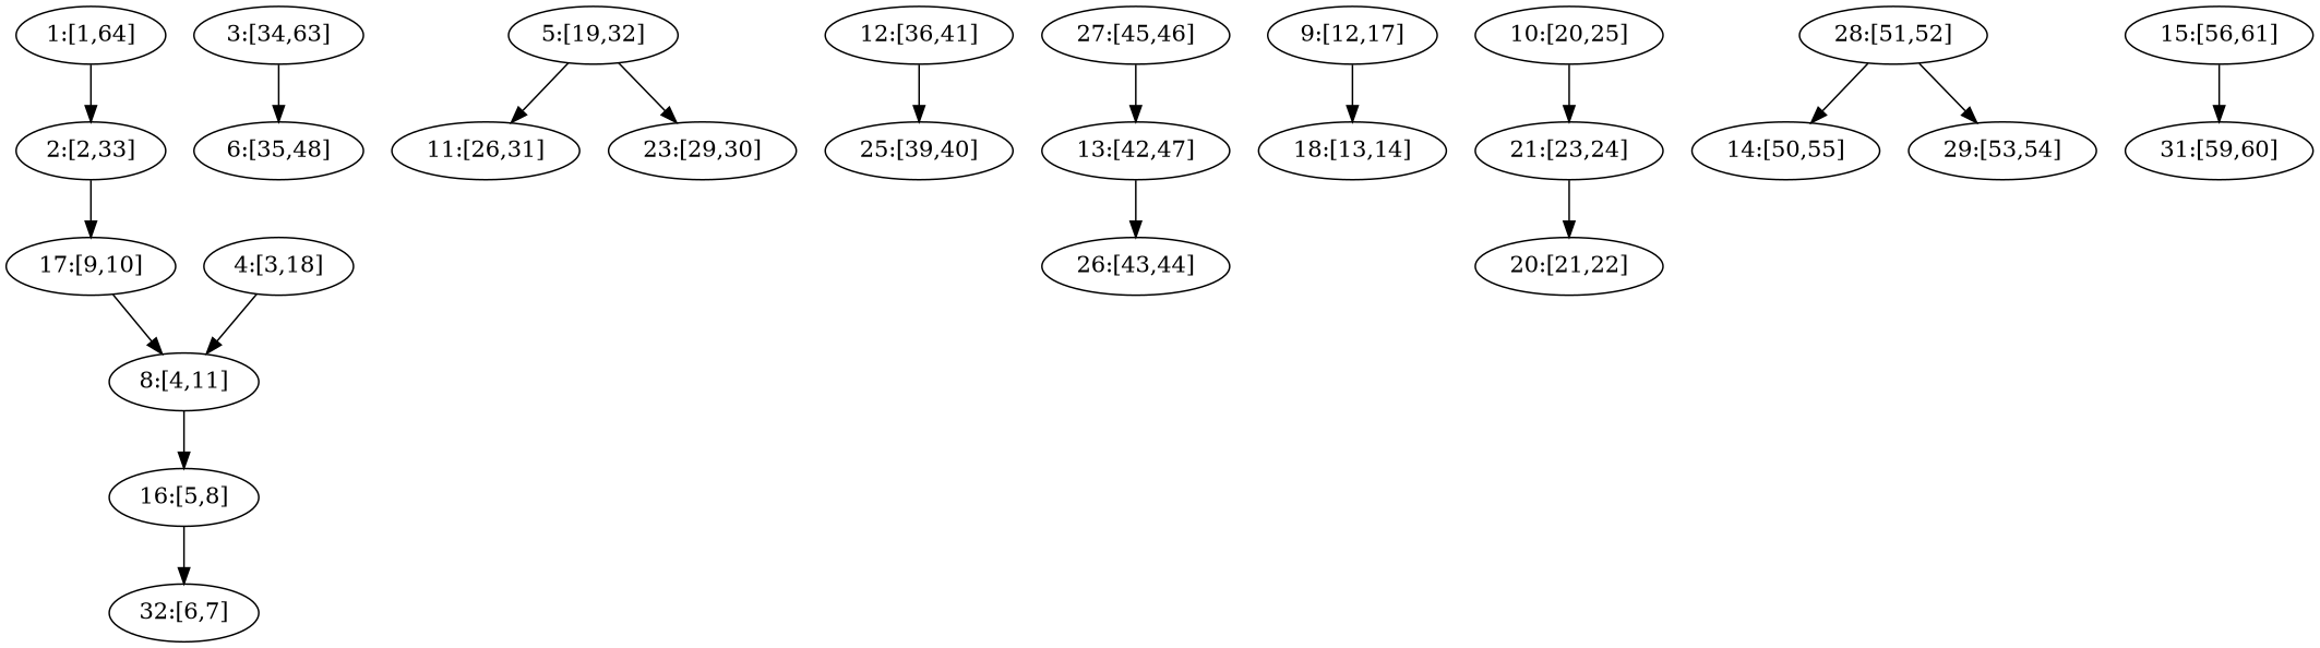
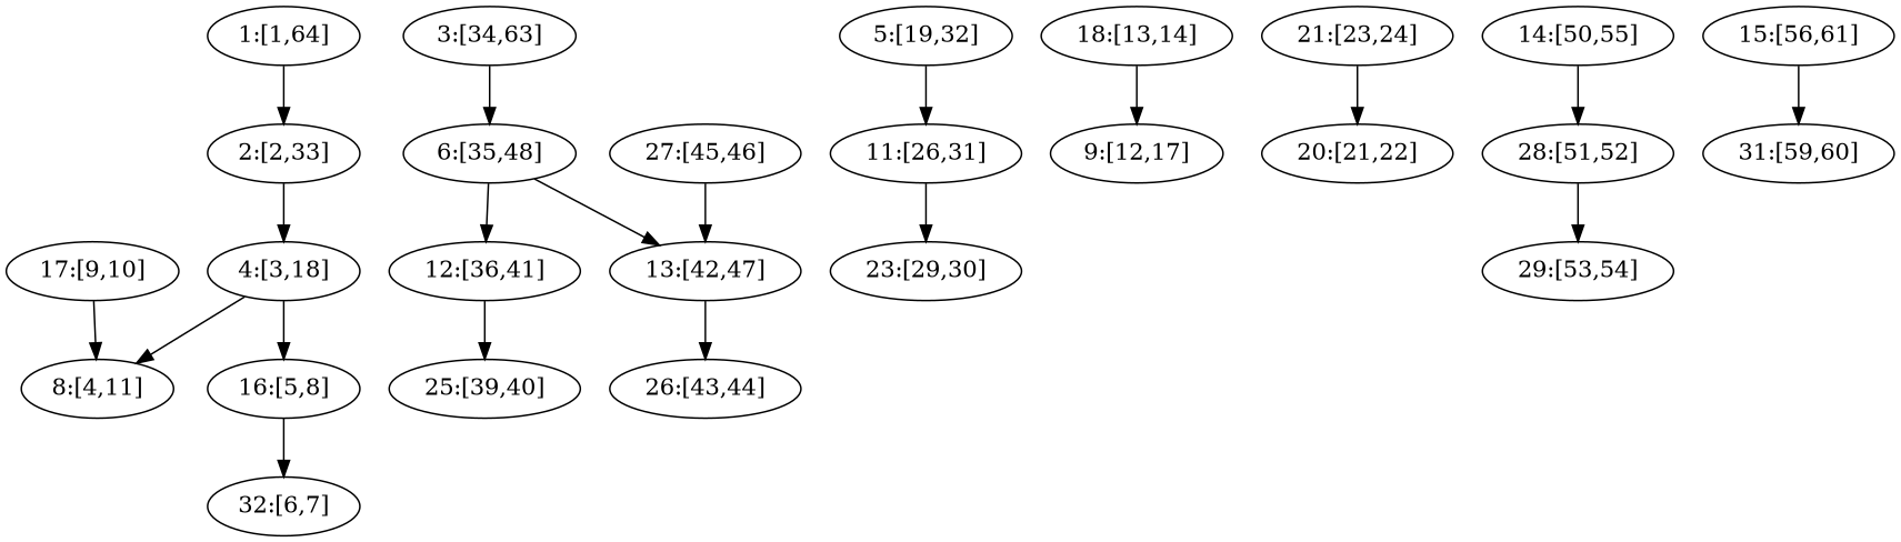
  digraph {
    "1:[1,64]"
    "2:[2,33]"
    "4:[3,18]"
    "3:[34,63]"
    "6:[35,48]"
    "8:[4,11]"
    "5:[19,32]"
    "11:[26,31]"
    "12:[36,41]"
    "13:[42,47]"
    "16:[5,8]"
    "9:[12,17]"
    "18:[13,14]"
-   "10:[20,25]"
    "21:[23,24]"
    "23:[29,30]"
    "25:[39,40]"
    "26:[43,44]"
    "14:[50,55]"
    "28:[51,52]"
    "15:[56,61]"
    "31:[59,60]"
    "32:[6,7]"
    "17:[9,10]"
    "20:[21,22]"
    "27:[45,46]"
    "29:[53,54]"
    "1:[1,64]" -> "2:[2,33]"
-   "2:[2,33]" -> "17:[9,10]"
+   "2:[2,33]" -> "4:[3,18]"
    "4:[3,18]" -> "8:[4,11]"
    "3:[34,63]" -> "6:[35,48]"
-   "8:[4,11]" -> "16:[5,8]"
+   "6:[35,48]" -> "12:[36,41]"
+   "6:[35,48]" -> "13:[42,47]"
+   "4:[3,18]" -> "16:[5,8]"
    "5:[19,32]" -> "11:[26,31]"
-   "5:[19,32]" -> "23:[29,30]"
+   "11:[26,31]" -> "23:[29,30]"
    "12:[36,41]" -> "25:[39,40]"
    "13:[42,47]" -> "26:[43,44]"
    "16:[5,8]" -> "32:[6,7]"
-   "9:[12,17]" -> "18:[13,14]"
-   "10:[20,25]" -> "21:[23,24]"
+   "18:[13,14]" -> "9:[12,17]"
    "21:[23,24]" -> "20:[21,22]"
-   "28:[51,52]" -> "14:[50,55]"
+   "14:[50,55]" -> "28:[51,52]"
    "28:[51,52]" -> "29:[53,54]"
    "15:[56,61]" -> "31:[59,60]"
    "17:[9,10]" -> "8:[4,11]"
    "27:[45,46]" -> "13:[42,47]"
  }
